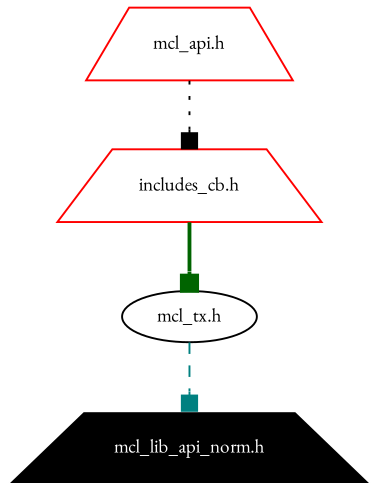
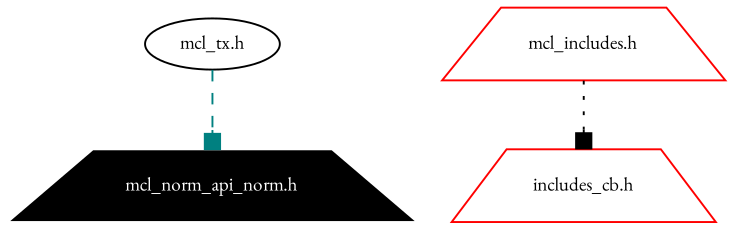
  digraph {
    fontname="EB Garamond"
    node [color=red fontname="EB Garamond" fontsize=10 shape=trapezium]
    edge [arrowhead=box fontname="EB Garamond" fontsize=10 labelfontname=Helvetica labelfontsize=10]
-   n1 [color=white fillcolor=black fontcolor=white height=0.2 label="mcl_lib_api_norm.h" style=filled width=0.4]
+   n1 [color=white fillcolor=black fontcolor=white height=0.2 label="mcl_norm_api_norm.h" style=filled width=0.4]
    n2 [color=black height=0.2 label="mcl_tx.h" shape=ellipse width=0.4]
    n3 [height=0.2 label="includes_cb.h" width=0.4]
-   n4 [height=0.2 label="mcl_api.h" width=0.4]
+   n4 [height=0.2 label="mcl_includes.h" width=0.4]
    n2 -> n1 [color=teal style=dashed]
-   n3 -> n2 [color=darkgreen style=bold]
    n4 -> n3 [color=black style=dotted]
  }
